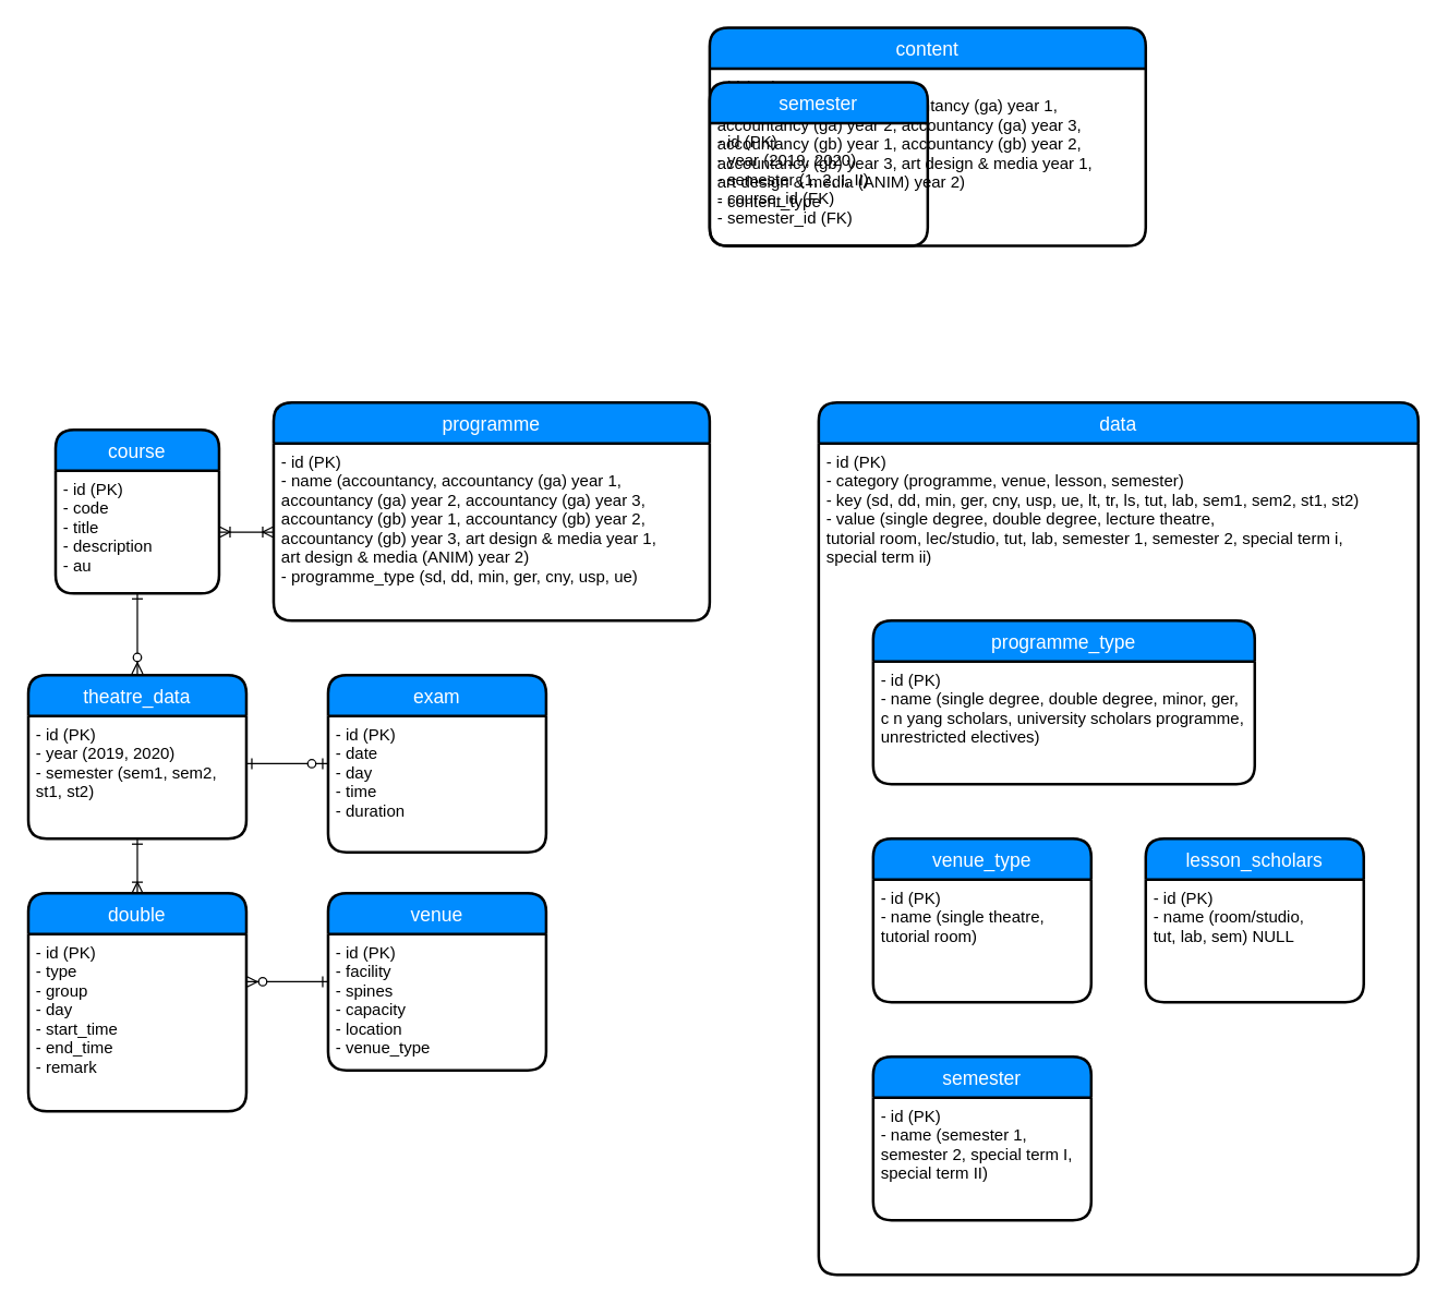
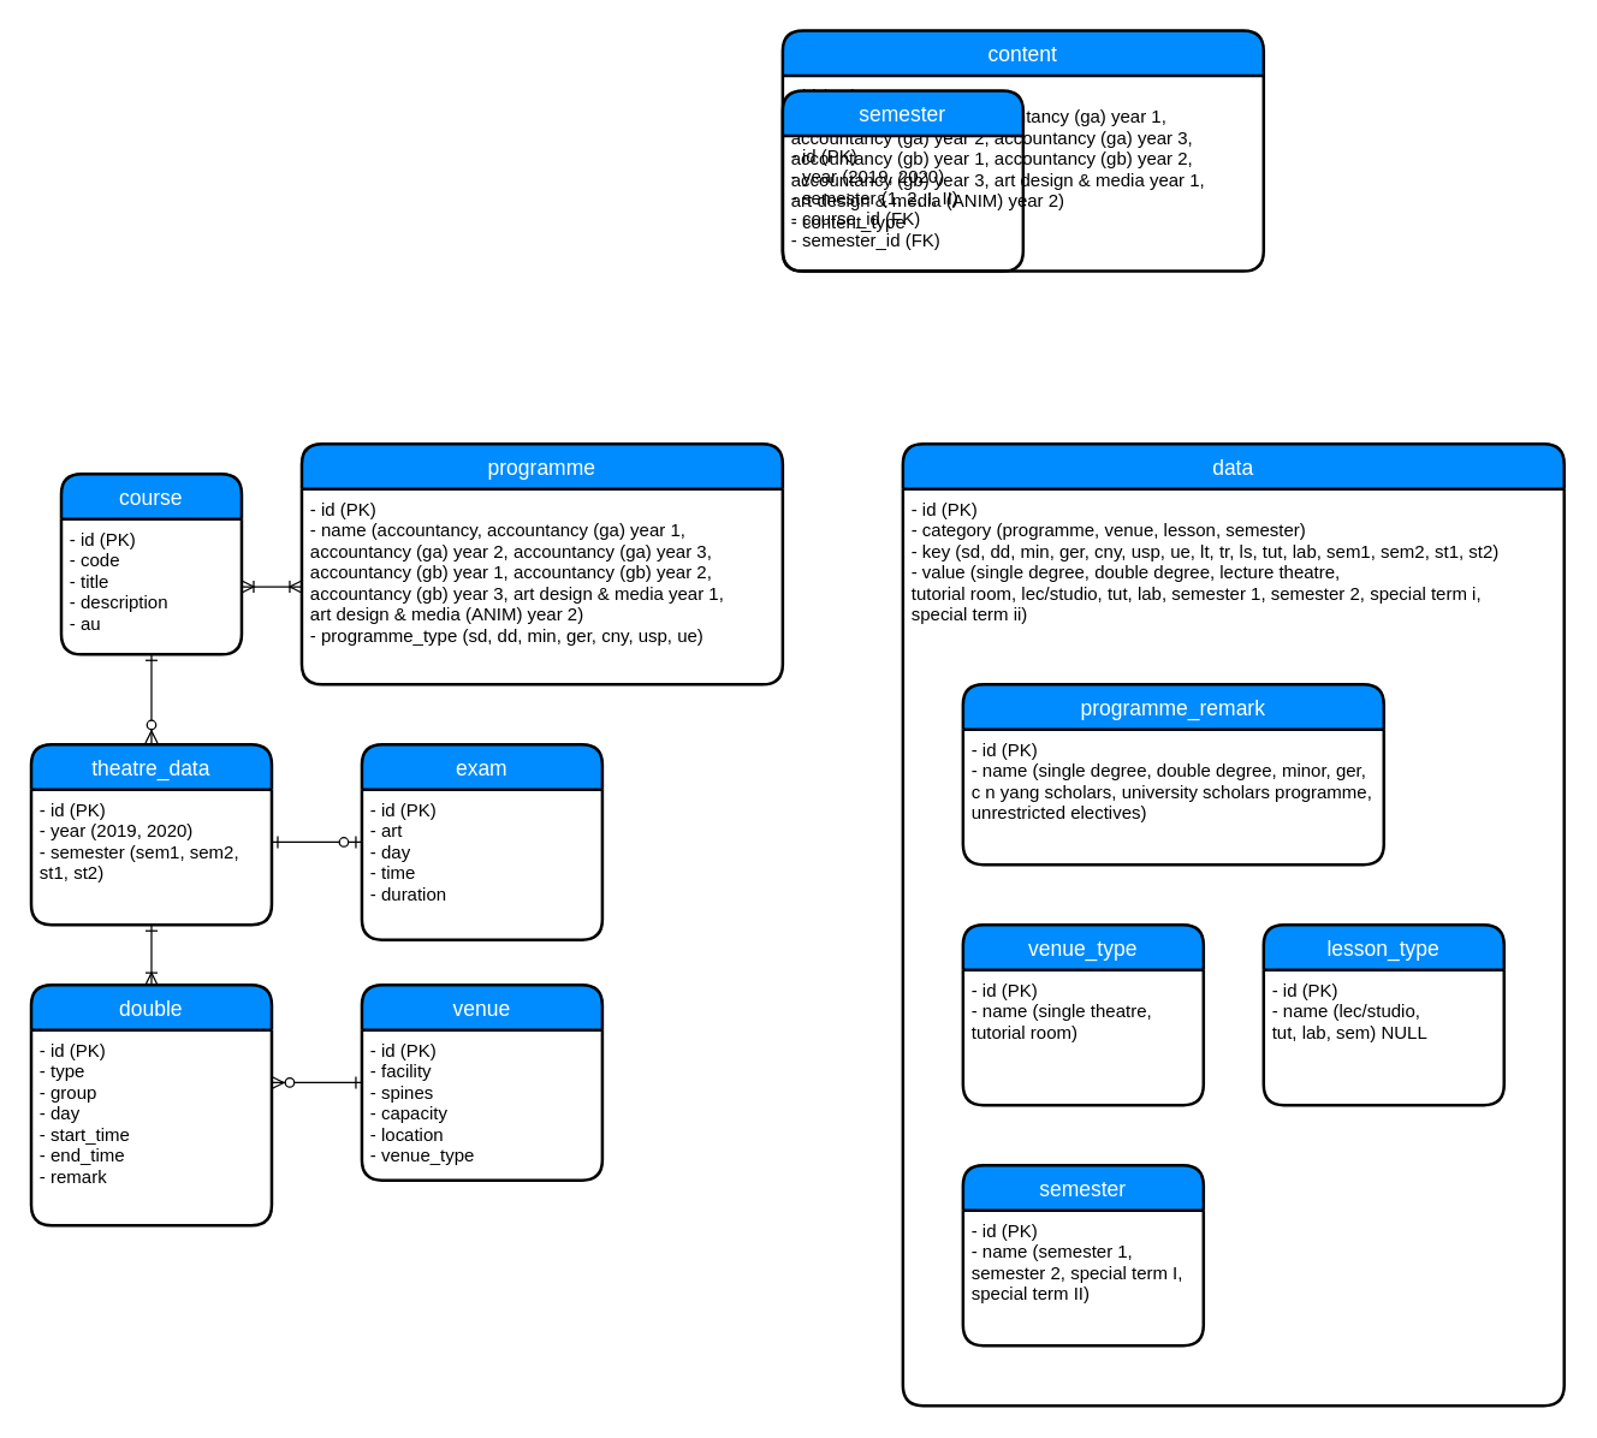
  <mxCell id="0" />
  <mxCell id="1" parent="0" />
- <mxCell id="2" value="programme_type" style="swimlane;childLayout=stackLayout;horizontal=1;startSize=30;horizontalStack=0;fillColor=#008cff;fontColor=#FFFFFF;rounded=1;fontSize=14;fontStyle=0;strokeWidth=2;resizeParent=0;resizeLast=1;shadow=0;dashed=0;align=center;" vertex="1" parent="1"><mxGeometry x="640" y="455" width="280" height="120" as="geometry" /></mxCell>
+ <mxCell id="2" value="programme_remark" style="swimlane;childLayout=stackLayout;horizontal=1;startSize=30;horizontalStack=0;fillColor=#008cff;fontColor=#FFFFFF;rounded=1;fontSize=14;fontStyle=0;strokeWidth=2;resizeParent=0;resizeLast=1;shadow=0;dashed=0;align=center;" vertex="1" parent="1"><mxGeometry x="640" y="455" width="280" height="120" as="geometry" /></mxCell>
  <mxCell id="3" value="- id (PK)&#10;- name (single degree, double degree, minor, ger, &#10;c n yang scholars, university scholars programme, &#10;unrestricted electives) " style="align=left;strokeColor=none;fillColor=none;spacingLeft=4;fontSize=12;verticalAlign=top;resizable=0;rotatable=0;part=1;" vertex="1" parent="2"><mxGeometry y="30" width="280" height="90" as="geometry" /></mxCell>
  <mxCell id="4" value="content" style="swimlane;childLayout=stackLayout;horizontal=1;startSize=30;horizontalStack=0;fillColor=#008cff;fontColor=#FFFFFF;rounded=1;fontSize=14;fontStyle=0;strokeWidth=2;resizeParent=0;resizeLast=1;shadow=0;dashed=0;align=center;" vertex="1" parent="1"><mxGeometry y="20" width="320" height="160" as="geometry" x="520" /></mxCell>
  <mxCell id="5" value="- id (PK)&#10;- name (accountancy, accountancy (ga) year 1, &#10;accountancy (ga) year 2, accountancy (ga) year 3, &#10;accountancy (gb) year 1, accountancy (gb) year 2, &#10;accountancy (gb) year 3, art design &amp; media year 1,&#10;art design &amp; media (ANIM) year 2)&#10;- content_type" style="align=left;strokeColor=none;fillColor=none;spacingLeft=4;fontSize=12;verticalAlign=top;resizable=0;rotatable=0;part=1;" vertex="1" parent="4"><mxGeometry y="30" width="320" height="130" as="geometry" /></mxCell>
  <mxCell id="6" value="venue_type" style="swimlane;childLayout=stackLayout;horizontal=1;startSize=30;horizontalStack=0;fillColor=#008cff;fontColor=#FFFFFF;rounded=1;fontSize=14;fontStyle=0;strokeWidth=2;resizeParent=0;resizeLast=1;shadow=0;dashed=0;align=center;" vertex="1" parent="1"><mxGeometry x="640" y="615" width="160" height="120" as="geometry" /></mxCell>
  <mxCell id="7" value="- id (PK)&#10;- name (single theatre, &#10;tutorial room)" style="align=left;strokeColor=none;fillColor=none;spacingLeft=4;fontSize=12;verticalAlign=top;resizable=0;rotatable=0;part=1;" vertex="1" parent="6"><mxGeometry y="30" width="160" height="90" as="geometry" /></mxCell>
  <mxCell id="8" style="edgeStyle=orthogonalEdgeStyle;rounded=0;orthogonalLoop=1;jettySize=auto;html=1;entryX=1;entryY=0.5;entryDx=0;entryDy=0;startArrow=ERoneToMany;startFill=0;endArrow=ERoneToMany;endFill=0;" edge="1" parent="1" source="14" target="16"><mxGeometry relative="1" as="geometry" /></mxCell>
- <mxCell id="9" value="lesson_scholars" style="swimlane;childLayout=stackLayout;horizontal=1;startSize=30;horizontalStack=0;fillColor=#008cff;fontColor=#FFFFFF;rounded=1;fontSize=14;fontStyle=0;strokeWidth=2;resizeParent=0;resizeLast=1;shadow=0;dashed=0;align=center;" vertex="1" parent="1"><mxGeometry x="840" y="615" width="160" height="120" as="geometry" /></mxCell>
- <mxCell id="10" value="- id (PK)&#10;- name (room/studio, &#10;tut, lab, sem) NULL" style="align=left;strokeColor=none;fillColor=none;spacingLeft=4;fontSize=12;verticalAlign=top;resizable=0;rotatable=0;part=1;" vertex="1" parent="9"><mxGeometry y="30" width="160" height="90" as="geometry" /></mxCell>
+ <mxCell id="9" value="lesson_type" style="swimlane;childLayout=stackLayout;horizontal=1;startSize=30;horizontalStack=0;fillColor=#008cff;fontColor=#FFFFFF;rounded=1;fontSize=14;fontStyle=0;strokeWidth=2;resizeParent=0;resizeLast=1;shadow=0;dashed=0;align=center;" vertex="1" parent="1"><mxGeometry x="840" y="615" width="160" height="120" as="geometry" /></mxCell>
+ <mxCell id="10" value="- id (PK)&#10;- name (lec/studio, &#10;tut, lab, sem) NULL" style="align=left;strokeColor=none;fillColor=none;spacingLeft=4;fontSize=12;verticalAlign=top;resizable=0;rotatable=0;part=1;" vertex="1" parent="9"><mxGeometry y="30" width="160" height="90" as="geometry" /></mxCell>
  <mxCell id="11" value="data" style="swimlane;childLayout=stackLayout;horizontal=1;startSize=30;horizontalStack=0;fillColor=#008cff;fontColor=#FFFFFF;rounded=1;fontSize=14;fontStyle=0;strokeWidth=2;resizeParent=0;resizeLast=1;shadow=0;dashed=0;align=center;" vertex="1" parent="1"><mxGeometry x="600" y="295" width="440" height="640" as="geometry" /></mxCell>
  <mxCell id="12" value="- id (PK)&#10;- category (programme, venue, lesson, semester)&#10;- key (sd, dd, min, ger, cny, usp, ue, lt, tr, ls, tut, lab, sem1, sem2, st1, st2)&#10;- value (single degree, double degree, lecture theatre, &#10;tutorial room, lec/studio, tut, lab, semester 1, semester 2, special term i, &#10;special term ii)" style="align=left;strokeColor=none;fillColor=none;spacingLeft=4;fontSize=12;verticalAlign=top;resizable=0;rotatable=0;part=1;" vertex="1" parent="11"><mxGeometry y="30" width="440" height="610" as="geometry" /></mxCell>
  <mxCell id="13" value="programme" style="swimlane;childLayout=stackLayout;horizontal=1;startSize=30;horizontalStack=0;fillColor=#008cff;fontColor=#FFFFFF;rounded=1;fontSize=14;fontStyle=0;strokeWidth=2;resizeParent=0;resizeLast=1;shadow=0;dashed=0;align=center;" vertex="1" parent="1"><mxGeometry x="200" y="295" width="320" height="160" as="geometry" /></mxCell>
  <mxCell id="14" value="- id (PK)&#10;- name (accountancy, accountancy (ga) year 1, &#10;accountancy (ga) year 2, accountancy (ga) year 3, &#10;accountancy (gb) year 1, accountancy (gb) year 2, &#10;accountancy (gb) year 3, art design &amp; media year 1,&#10;art design &amp; media (ANIM) year 2)&#10;- programme_type (sd, dd, min, ger, cny, usp, ue)" style="align=left;strokeColor=none;fillColor=none;spacingLeft=4;fontSize=12;verticalAlign=top;resizable=0;rotatable=0;part=1;" vertex="1" parent="13"><mxGeometry y="30" width="320" height="130" as="geometry" /></mxCell>
  <mxCell id="15" value="course" style="swimlane;childLayout=stackLayout;horizontal=1;startSize=30;horizontalStack=0;fillColor=#008cff;fontColor=#FFFFFF;rounded=1;fontSize=14;fontStyle=0;strokeWidth=2;resizeParent=0;resizeLast=1;shadow=0;dashed=0;align=center;" vertex="1" parent="1"><mxGeometry x="40" y="315" width="120" height="120" as="geometry" /></mxCell>
  <mxCell id="16" value="- id (PK)&#10;- code&#10;- title&#10;- description&#10;- au" style="align=left;strokeColor=none;fillColor=none;spacingLeft=4;fontSize=12;verticalAlign=top;resizable=0;rotatable=0;part=1;" vertex="1" parent="15"><mxGeometry y="30" width="120" height="90" as="geometry" /></mxCell>
  <mxCell id="17" value="semester" style="swimlane;childLayout=stackLayout;horizontal=1;startSize=30;horizontalStack=0;fillColor=#008cff;fontColor=#FFFFFF;rounded=1;fontSize=14;fontStyle=0;strokeWidth=2;resizeParent=0;resizeLast=1;shadow=0;dashed=0;align=center;" vertex="1" parent="1"><mxGeometry y="60" width="160" height="120" as="geometry" x="520" /></mxCell>
  <mxCell id="18" value="- id (PK)&#10;- year (2019, 2020)&#10;- semester (1, 2, I, II)&#10;- course_id (FK)&#10;- semester_id (FK)" style="align=left;strokeColor=none;fillColor=none;spacingLeft=4;fontSize=12;verticalAlign=top;resizable=0;rotatable=0;part=1;" vertex="1" parent="17"><mxGeometry y="30" width="160" height="90" as="geometry" /></mxCell>
  <mxCell id="19" value="semester" style="swimlane;childLayout=stackLayout;horizontal=1;startSize=30;horizontalStack=0;fillColor=#008cff;fontColor=#FFFFFF;rounded=1;fontSize=14;fontStyle=0;strokeWidth=2;resizeParent=0;resizeLast=1;shadow=0;dashed=0;align=center;" vertex="1" parent="1"><mxGeometry x="640" y="775" width="160" height="120" as="geometry" /></mxCell>
  <mxCell id="20" value="- id (PK)&#10;- name (semester 1, &#10;semester 2, special term I,&#10;special term II)" style="align=left;strokeColor=none;fillColor=none;spacingLeft=4;fontSize=12;verticalAlign=top;resizable=0;rotatable=0;part=1;" vertex="1" parent="19"><mxGeometry y="30" width="160" height="90" as="geometry" /></mxCell>
  <mxCell id="21" value="" style="edgeStyle=orthogonalEdgeStyle;rounded=0;orthogonalLoop=1;jettySize=auto;html=1;startArrow=ERone;startFill=0;endArrow=ERzeroToMany;endFill=1;" edge="1" parent="1" source="16"><mxGeometry relative="1" as="geometry"><mxPoint x="100" y="494" as="targetPoint" /></mxGeometry></mxCell>
  <mxCell id="22" value="theatre_data" style="swimlane;childLayout=stackLayout;horizontal=1;startSize=30;horizontalStack=0;fillColor=#008cff;fontColor=#FFFFFF;rounded=1;fontSize=14;fontStyle=0;strokeWidth=2;resizeParent=0;resizeLast=1;shadow=0;dashed=0;align=center;" vertex="1" parent="1"><mxGeometry x="20" y="495" width="160" height="120" as="geometry" /></mxCell>
  <mxCell id="23" value="- id (PK)&#10;- year (2019, 2020)&#10;- semester (sem1, sem2, &#10;st1, st2)" style="align=left;strokeColor=none;fillColor=none;spacingLeft=4;fontSize=12;verticalAlign=top;resizable=0;rotatable=0;part=1;" vertex="1" parent="22"><mxGeometry y="30" width="160" height="90" as="geometry" /></mxCell>
  <mxCell id="24" value="double" style="swimlane;childLayout=stackLayout;horizontal=1;startSize=30;horizontalStack=0;fillColor=#008cff;fontColor=#FFFFFF;rounded=1;fontSize=14;fontStyle=0;strokeWidth=2;resizeParent=0;resizeLast=1;shadow=0;dashed=0;align=center;" vertex="1" parent="1"><mxGeometry x="20" y="655" width="160" height="160" as="geometry" /></mxCell>
  <mxCell id="25" value="- id (PK)&#10;- type&#10;- group&#10;- day&#10;- start_time&#10;- end_time&#10;- remark" style="align=left;strokeColor=none;fillColor=none;spacingLeft=4;fontSize=12;verticalAlign=top;resizable=0;rotatable=0;part=1;" vertex="1" parent="24"><mxGeometry y="30" width="160" height="130" as="geometry" /></mxCell>
  <mxCell id="26" value="" style="edgeStyle=orthogonalEdgeStyle;rounded=0;orthogonalLoop=1;jettySize=auto;html=1;startArrow=ERone;startFill=0;endArrow=ERoneToMany;endFill=0;" edge="1" parent="1" source="23"><mxGeometry relative="1" as="geometry"><mxPoint x="100" y="655" as="targetPoint" /></mxGeometry></mxCell>
  <mxCell id="27" value="" style="edgeStyle=orthogonalEdgeStyle;rounded=0;orthogonalLoop=1;jettySize=auto;html=1;startArrow=ERone;startFill=0;endArrow=ERzeroToMany;endFill=1;" edge="1" parent="1" source="28" target="25"><mxGeometry relative="1" as="geometry"><Array as="points"><mxPoint x="200" y="720" /><mxPoint x="200" y="720" /></Array></mxGeometry></mxCell>
  <mxCell id="28" value="venue" style="swimlane;childLayout=stackLayout;horizontal=1;startSize=30;horizontalStack=0;fillColor=#008cff;fontColor=#FFFFFF;rounded=1;fontSize=14;fontStyle=0;strokeWidth=2;resizeParent=0;resizeLast=1;shadow=0;dashed=0;align=center;" vertex="1" parent="1"><mxGeometry x="240" y="655" width="160" height="130" as="geometry" /></mxCell>
  <mxCell id="29" value="- id (PK)&#10;- facility&#10;- spines&#10;- capacity&#10;- location&#10;- venue_type" style="align=left;strokeColor=none;fillColor=none;spacingLeft=4;fontSize=12;verticalAlign=top;resizable=0;rotatable=0;part=1;" vertex="1" parent="28"><mxGeometry y="30" width="160" height="100" as="geometry" /></mxCell>
  <mxCell id="30" value="" style="edgeStyle=orthogonalEdgeStyle;rounded=0;orthogonalLoop=1;jettySize=auto;html=1;startArrow=ERzeroToOne;startFill=1;endArrow=ERone;endFill=0;" edge="1" parent="1" source="31" target="23"><mxGeometry relative="1" as="geometry"><Array as="points"><mxPoint x="200" y="560" /><mxPoint x="200" y="560" /></Array></mxGeometry></mxCell>
  <mxCell id="31" value="exam" style="swimlane;childLayout=stackLayout;horizontal=1;startSize=30;horizontalStack=0;fillColor=#008cff;fontColor=#FFFFFF;rounded=1;fontSize=14;fontStyle=0;strokeWidth=2;resizeParent=0;resizeLast=1;shadow=0;dashed=0;align=center;" vertex="1" parent="1"><mxGeometry x="240" y="495" width="160" height="130" as="geometry" /></mxCell>
- <mxCell id="32" value="- id (PK)&#10;- date&#10;- day&#10;- time&#10;- duration" style="align=left;strokeColor=none;fillColor=none;spacingLeft=4;fontSize=12;verticalAlign=top;resizable=0;rotatable=0;part=1;" vertex="1" parent="31"><mxGeometry y="30" width="160" height="100" as="geometry" /></mxCell>
+ <mxCell id="32" value="- id (PK)&#10;- art&#10;- day&#10;- time&#10;- duration" style="align=left;strokeColor=none;fillColor=none;spacingLeft=4;fontSize=12;verticalAlign=top;resizable=0;rotatable=0;part=1;" vertex="1" parent="31"><mxGeometry y="30" width="160" height="100" as="geometry" /></mxCell>
